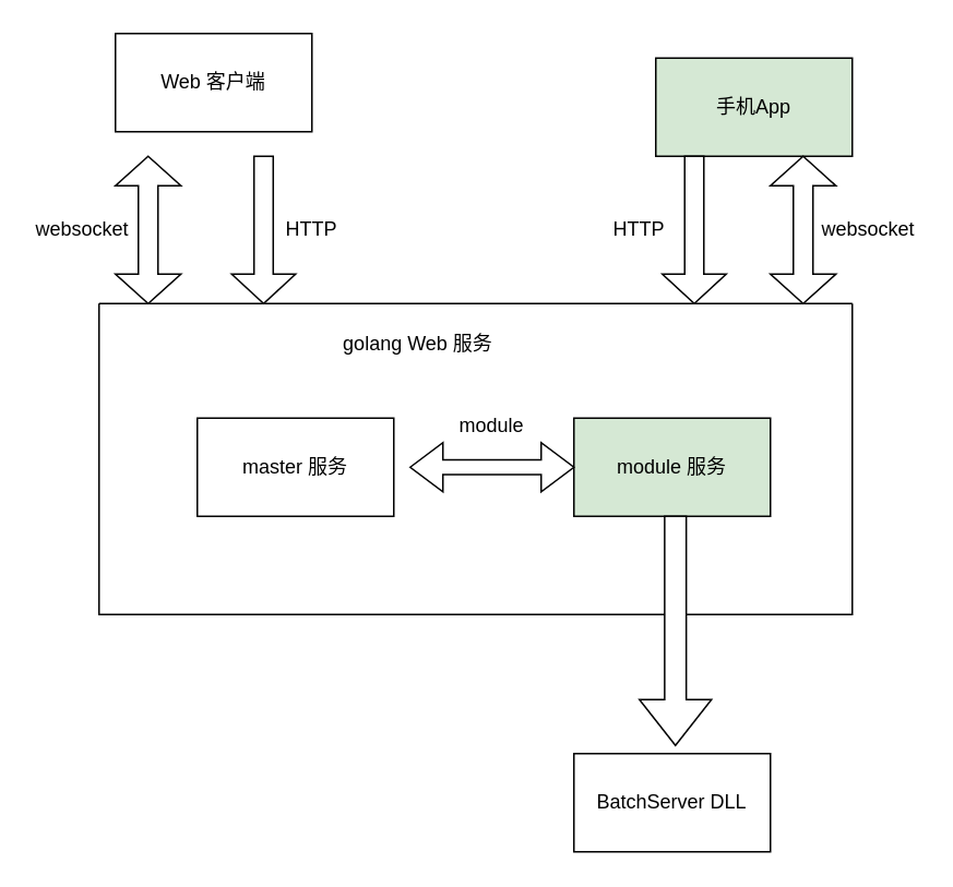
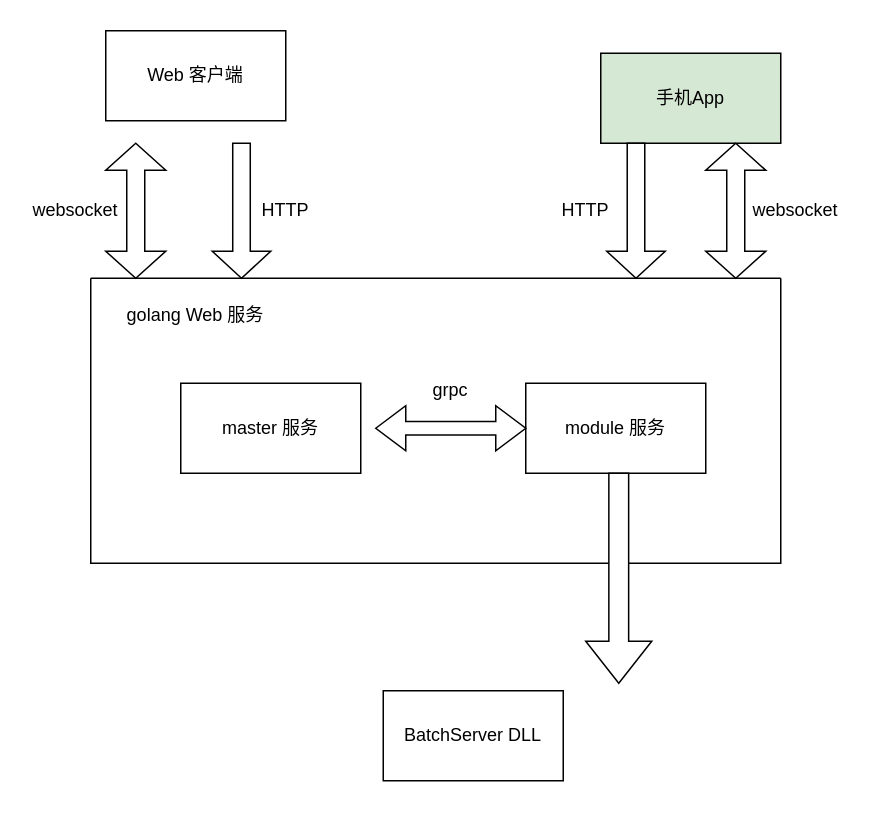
  <mxCell id="0" />
  <mxCell id="1" parent="0" />
  <mxCell id="2" value="master 服务" style="rounded=0;whiteSpace=wrap;html=1;" vertex="1" parent="1"><mxGeometry x="120" y="255" width="120" height="60" as="geometry" /></mxCell>
  <mxCell id="3" value="" style="swimlane;startSize=0;" vertex="1" parent="1"><mxGeometry x="60" y="185" width="460" height="190" as="geometry"><mxRectangle x="70" y="310" width="50" height="40" as="alternateBounds" /></mxGeometry></mxCell>
- <mxCell id="4" value="module 服务&lt;br&gt;" style="rounded=0;whiteSpace=wrap;html=1;fillColor=#d5e8d4;" vertex="1" parent="3"><mxGeometry x="290" y="70" width="120" height="60" as="geometry" /></mxCell>
- <mxCell id="5" value="golang Web 服务" style="text;html=1;strokeColor=none;fillColor=none;align=center;verticalAlign=middle;whiteSpace=wrap;rounded=0;" vertex="1" parent="3"><mxGeometry x="135" y="10" width="120" height="30" as="geometry" /></mxCell>
+ <mxCell id="4" value="module 服务&lt;br&gt;" style="rounded=0;whiteSpace=wrap;html=1;" vertex="1" parent="3"><mxGeometry x="290" y="70" width="120" height="60" as="geometry" /></mxCell>
+ <mxCell id="5" value="golang Web 服务" style="text;html=1;strokeColor=none;fillColor=none;align=center;verticalAlign=middle;whiteSpace=wrap;rounded=0;" vertex="1" parent="3"><mxGeometry x="10" y="10" width="120" height="30" as="geometry" /></mxCell>
  <mxCell id="6" value="" style="shape=doubleArrow;whiteSpace=wrap;html=1;" vertex="1" parent="3"><mxGeometry x="190" y="85" width="100" height="30" as="geometry" /></mxCell>
- <mxCell id="7" value="module" style="text;html=1;strokeColor=none;fillColor=none;align=center;verticalAlign=middle;whiteSpace=wrap;rounded=0;" vertex="1" parent="3"><mxGeometry x="210" y="60" width="60" height="30" as="geometry" /></mxCell>
- <mxCell id="8" value="BatchServer DLL" style="rounded=0;whiteSpace=wrap;html=1;" vertex="1" parent="1"><mxGeometry x="350" y="460" width="120" height="60" as="geometry" /></mxCell>
+ <mxCell id="7" value="grpc" style="text;html=1;strokeColor=none;fillColor=none;align=center;verticalAlign=middle;whiteSpace=wrap;rounded=0;" vertex="1" parent="3"><mxGeometry x="210" y="60" width="60" height="30" as="geometry" /></mxCell>
+ <mxCell id="8" value="BatchServer DLL" style="rounded=0;whiteSpace=wrap;html=1;" vertex="1" parent="1"><mxGeometry x="255" y="460" width="120" height="60" as="geometry" /></mxCell>
  <mxCell id="9" value="Web 客户端" style="rounded=0;whiteSpace=wrap;html=1;" vertex="1" parent="1"><mxGeometry x="70" y="20" width="120" height="60" as="geometry" /></mxCell>
  <mxCell id="10" value="手机App" style="rounded=0;whiteSpace=wrap;html=1;fillColor=#d5e8d4;" vertex="1" parent="1"><mxGeometry x="400" y="35" width="120" height="60" as="geometry" /></mxCell>
  <mxCell id="11" value="" style="shape=doubleArrow;direction=south;whiteSpace=wrap;html=1;" vertex="1" parent="1"><mxGeometry x="70" y="95" width="40" height="90" as="geometry" /></mxCell>
  <mxCell id="12" value="websocket" style="text;html=1;strokeColor=none;fillColor=none;align=center;verticalAlign=middle;whiteSpace=wrap;rounded=0;" vertex="1" parent="1"><mxGeometry x="20" y="125" width="60" height="30" as="geometry" /></mxCell>
  <mxCell id="13" value="" style="shape=doubleArrow;direction=south;whiteSpace=wrap;html=1;" vertex="1" parent="1"><mxGeometry x="470" y="95" width="40" height="90" as="geometry" /></mxCell>
  <mxCell id="14" value="websocket" style="text;html=1;strokeColor=none;fillColor=none;align=center;verticalAlign=middle;whiteSpace=wrap;rounded=0;" vertex="1" parent="1"><mxGeometry x="500" y="125" width="60" height="30" as="geometry" /></mxCell>
  <mxCell id="15" value="" style="shape=singleArrow;direction=south;whiteSpace=wrap;html=1;" vertex="1" parent="1"><mxGeometry x="404" y="95" width="39" height="90" as="geometry" /></mxCell>
  <mxCell id="16" value="" style="shape=singleArrow;direction=south;whiteSpace=wrap;html=1;" vertex="1" parent="1"><mxGeometry x="141" y="95" width="39" height="90" as="geometry" /></mxCell>
  <mxCell id="17" value="HTTP" style="text;html=1;strokeColor=none;fillColor=none;align=center;verticalAlign=middle;whiteSpace=wrap;rounded=0;" vertex="1" parent="1"><mxGeometry x="160" y="125" width="60" height="30" as="geometry" /></mxCell>
  <mxCell id="18" value="HTTP" style="text;html=1;strokeColor=none;fillColor=none;align=center;verticalAlign=middle;whiteSpace=wrap;rounded=0;" vertex="1" parent="1"><mxGeometry x="360" y="125" width="60" height="30" as="geometry" /></mxCell>
  <mxCell id="19" value="" style="shape=singleArrow;direction=south;whiteSpace=wrap;html=1;" vertex="1" parent="1"><mxGeometry x="390" y="315" width="44" height="140" as="geometry" /></mxCell>
